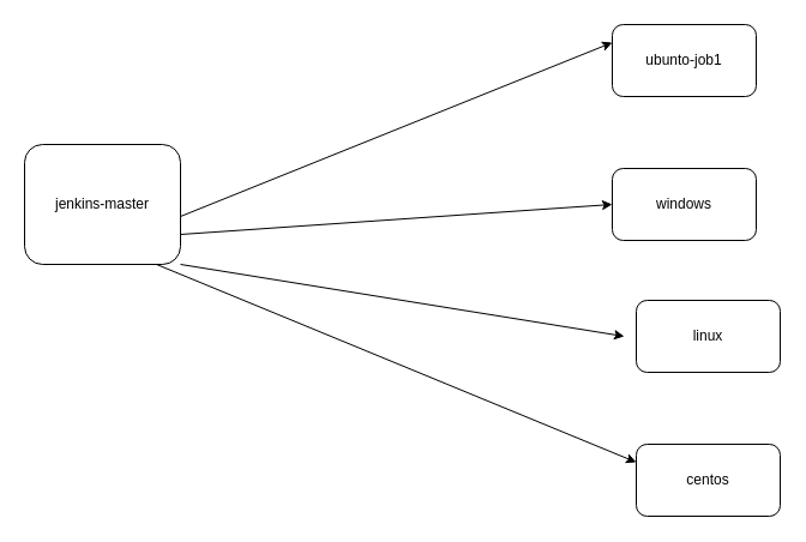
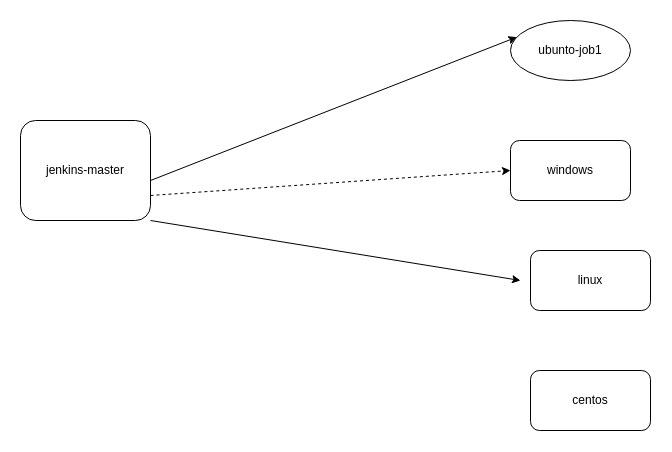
  <mxCell id="0" />
  <mxCell id="1" parent="0" />
  <mxCell id="2" value="jenkins-master" style="rounded=1;whiteSpace=wrap;html=1;" vertex="1" parent="1"><mxGeometry x="20" y="120" width="130" height="100" as="geometry" /></mxCell>
- <mxCell id="3" value="ubunto-job1" style="rounded=1;whiteSpace=wrap;html=1;" vertex="1" parent="1"><mxGeometry x="510" y="20" width="120" height="60" as="geometry" /></mxCell>
+ <mxCell id="3" value="ubunto-job1" style="ellipse;whiteSpace=wrap;html=1;" vertex="1" parent="1"><mxGeometry x="510" y="20" width="120" height="60" as="geometry" /></mxCell>
  <mxCell id="4" value="windows" style="rounded=1;whiteSpace=wrap;html=1;" vertex="1" parent="1"><mxGeometry x="510" y="140" width="120" height="60" as="geometry" /></mxCell>
  <mxCell id="5" value="linux" style="rounded=1;whiteSpace=wrap;html=1;" vertex="1" parent="1"><mxGeometry x="530" y="250" width="120" height="60" as="geometry" /></mxCell>
  <mxCell id="6" value="centos" style="rounded=1;whiteSpace=wrap;html=1;" vertex="1" parent="1"><mxGeometry x="530" y="370" width="120" height="60" as="geometry" /></mxCell>
  <mxCell id="7" value="" style="endArrow=classic;html=1;entryX=0;entryY=0.25;entryDx=0;entryDy=0;" edge="1" parent="1" target="3"><mxGeometry width="50" height="50" relative="1" as="geometry"><mxPoint x="150" y="180" as="sourcePoint" /><mxPoint x="200" y="130" as="targetPoint" /></mxGeometry></mxCell>
- <mxCell id="8" value="" style="endArrow=classic;html=1;exitX=1;exitY=0.75;exitDx=0;exitDy=0;entryX=0;entryY=0.5;entryDx=0;entryDy=0;" edge="1" parent="1" source="2" target="4"><mxGeometry width="50" height="50" relative="1" as="geometry"><mxPoint x="290" y="220" as="sourcePoint" /><mxPoint x="340" y="170" as="targetPoint" /></mxGeometry></mxCell>
+ <mxCell id="8" value="" style="endArrow=classic;html=1;exitX=1;exitY=0.75;exitDx=0;exitDy=0;entryX=0;entryY=0.5;entryDx=0;entryDy=0;dashed=1;" edge="1" parent="1" source="2" target="4"><mxGeometry width="50" height="50" relative="1" as="geometry"><mxPoint x="290" y="220" as="sourcePoint" /><mxPoint x="340" y="170" as="targetPoint" /></mxGeometry></mxCell>
  <mxCell id="9" value="" style="endArrow=classic;html=1;exitX=1;exitY=1;exitDx=0;exitDy=0;" edge="1" parent="1" source="2"><mxGeometry width="50" height="50" relative="1" as="geometry"><mxPoint x="190" y="260" as="sourcePoint" /><mxPoint x="520" y="280" as="targetPoint" /></mxGeometry></mxCell>
- <mxCell id="10" value="" style="endArrow=classic;html=1;exitX=0.846;exitY=1;exitDx=0;exitDy=0;exitPerimeter=0;entryX=0;entryY=0.25;entryDx=0;entryDy=0;" edge="1" parent="1" source="2" target="6"><mxGeometry width="50" height="50" relative="1" as="geometry"><mxPoint x="140" y="290" as="sourcePoint" /><mxPoint x="190" y="240" as="targetPoint" /></mxGeometry></mxCell>
